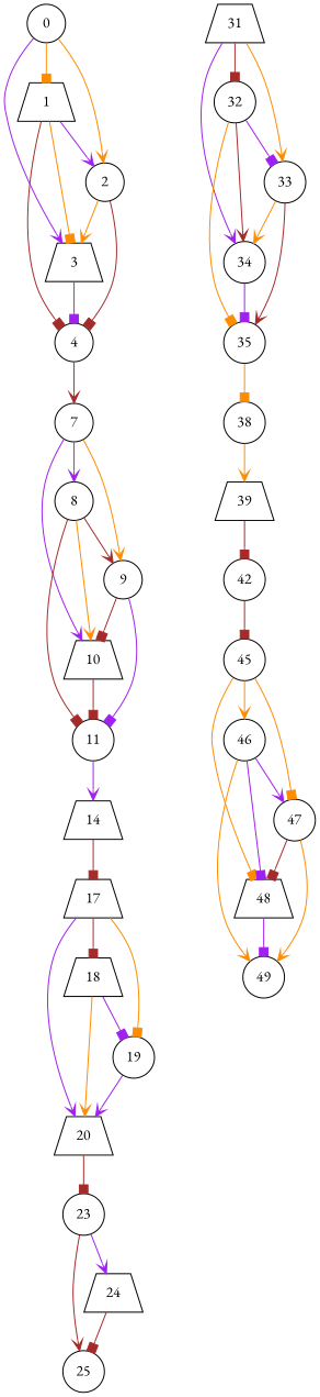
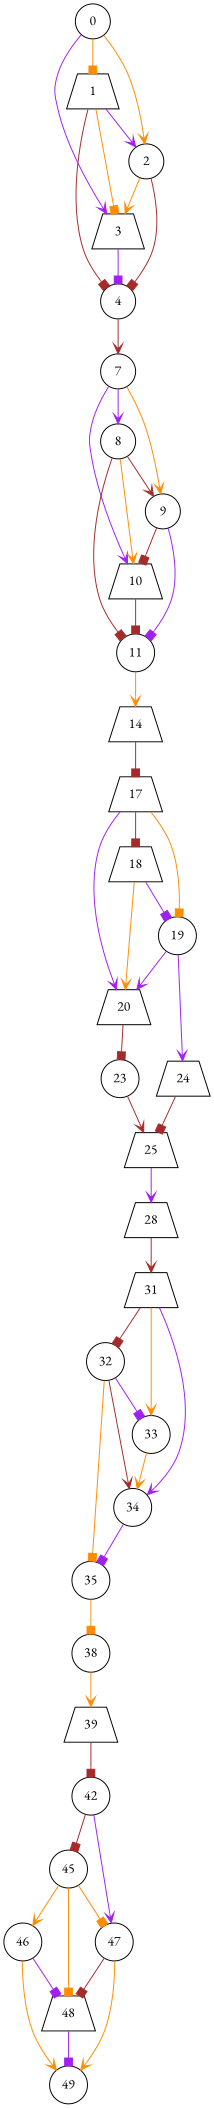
  strict digraph {
    fontname="EB Garamond"
    node [fontname="EB Garamond" shape=circle]
    edge [arrowhead=vee color=brown fontname="EB Garamond"]
    1 [shape=trapezium]
    0
    2
    3 [shape=trapezium]
    4
    7
    8
    9
    10 [shape=trapezium]
    11
    14 [shape=trapezium]
    17 [shape=trapezium]
    18 [shape=trapezium]
    19
    20 [shape=trapezium]
    23
    24 [shape=trapezium]
-   25
+   25 [shape=trapezium]
+   28 [shape=trapezium]
    31 [shape=trapezium]
    32
    33
    34
    35
    38
    39 [shape=trapezium]
    42
    45
    46
    47
    48 [shape=trapezium]
    49
    1 -> 2 [color=purple]
    1 -> 3 [arrowhead=box color=darkorange]
    1 -> 4 [arrowhead=box]
    0 -> 1 [arrowhead=box color=darkorange]
    0 -> 2 [color=darkorange]
    0 -> 3 [color=purple]
    2 -> 3 [color=darkorange]
    2 -> 4 [arrowhead=box]
    3 -> 4 [arrowhead=box color=purple]
    4 -> 7
    7 -> 8 [color=purple]
    7 -> 9 [color=darkorange]
    7 -> 10 [color=purple]
    8 -> 9
    8 -> 10 [color=darkorange]
    8 -> 11 [arrowhead=box]
    9 -> 10 [arrowhead=box]
    9 -> 11 [arrowhead=box color=purple]
    10 -> 11 [arrowhead=box]
-   11 -> 14 [color=purple]
+   11 -> 14 [color=darkorange]
    14 -> 17 [arrowhead=box]
    17 -> 18 [arrowhead=box]
    17 -> 19 [arrowhead=box color=darkorange]
    17 -> 20 [color=purple]
    18 -> 19 [arrowhead=box color=purple]
    18 -> 20 [color=darkorange]
    19 -> 20 [color=purple]
    20 -> 23 [arrowhead=box]
-   23 -> 24 [color=purple]
+   19 -> 24 [color=purple]
    23 -> 25
    24 -> 25 [arrowhead=box]
+   25 -> 28 [color=purple]
+   28 -> 31
    31 -> 32 [arrowhead=box]
    31 -> 33 [color=darkorange]
    31 -> 34 [color=purple]
    32 -> 33 [arrowhead=box color=purple]
    32 -> 34
    32 -> 35 [arrowhead=box color=darkorange]
    33 -> 34 [color=darkorange]
-   33 -> 35
    34 -> 35 [arrowhead=box color=purple]
    35 -> 38 [arrowhead=box color=darkorange]
    38 -> 39 [color=darkorange]
    39 -> 42 [arrowhead=box]
    42 -> 45 [arrowhead=box]
    45 -> 46 [color=darkorange]
    45 -> 47 [arrowhead=box color=darkorange]
    45 -> 48 [arrowhead=box color=darkorange]
-   46 -> 47 [color=purple]
+   42 -> 47 [color=purple]
    46 -> 48 [arrowhead=box color=purple]
    46 -> 49 [color=darkorange]
    47 -> 48 [arrowhead=box]
    47 -> 49 [color=darkorange]
    48 -> 49 [arrowhead=box color=purple]
  }
